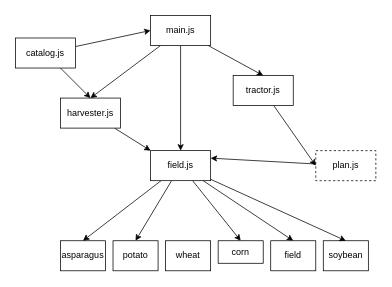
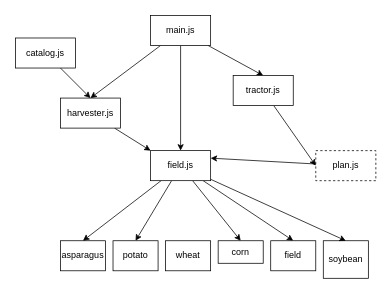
  <mxCell id="0" />
  <mxCell id="1" parent="0" />
  <mxCell id="2" style="edgeStyle=none;html=1;entryX=0.5;entryY=0;entryDx=0;entryDy=0;" edge="1" parent="1" source="5" target="21"><mxGeometry relative="1" as="geometry" /></mxCell>
  <mxCell id="3" style="edgeStyle=none;html=1;entryX=0.5;entryY=0;entryDx=0;entryDy=0;" edge="1" parent="1" source="5" target="23"><mxGeometry relative="1" as="geometry" /></mxCell>
  <mxCell id="4" style="edgeStyle=none;html=1;entryX=0.5;entryY=0;entryDx=0;entryDy=0;" edge="1" parent="1" source="5" target="17"><mxGeometry relative="1" as="geometry" /></mxCell>
  <mxCell id="5" value="main.js" style="whiteSpace=wrap;html=1;" vertex="1" parent="1"><mxGeometry x="200" y="20" width="80" height="40" as="geometry" /></mxCell>
  <mxCell id="6" style="edgeStyle=none;html=1;entryX=1;entryY=0.25;entryDx=0;entryDy=0;" edge="1" parent="1" source="7" target="17"><mxGeometry relative="1" as="geometry"><mxPoint x="290" y="200" as="targetPoint" /></mxGeometry></mxCell>
  <mxCell id="7" value="plan.js" style="whiteSpace=wrap;html=1;dashed=1;" vertex="1" parent="1"><mxGeometry x="420" y="200" width="80" height="40" as="geometry" /></mxCell>
  <mxCell id="8" value="potato" style="whiteSpace=wrap;html=1;" vertex="1" parent="1"><mxGeometry x="150" y="320" width="60" height="40" as="geometry" /></mxCell>
- <mxCell id="9" value="soybean" style="whiteSpace=wrap;html=1;" vertex="1" parent="1"><mxGeometry x="430" y="320" width="60" height="40" as="geometry" /></mxCell>
+ <mxCell id="9" value="soybean" style="whiteSpace=wrap;html=1;" vertex="1" parent="1"><mxGeometry x="430" y="320" width="60" height="50" as="geometry" /></mxCell>
  <mxCell id="10" value="asparagus" style="whiteSpace=wrap;html=1;" vertex="1" parent="1"><mxGeometry x="80" y="320" width="60" height="40" as="geometry" /></mxCell>
  <mxCell id="11" value="corn" style="whiteSpace=wrap;html=1;" vertex="1" parent="1"><mxGeometry x="290" y="320" width="60" height="30" as="geometry" /></mxCell>
  <mxCell id="12" style="edgeStyle=none;html=1;entryX=0.5;entryY=0;entryDx=0;entryDy=0;" edge="1" parent="1" source="17" target="9"><mxGeometry relative="1" as="geometry" /></mxCell>
  <mxCell id="13" style="edgeStyle=none;html=1;entryX=0.5;entryY=0;entryDx=0;entryDy=0;" edge="1" parent="1" source="17" target="18"><mxGeometry relative="1" as="geometry" /></mxCell>
  <mxCell id="14" style="edgeStyle=none;html=1;entryX=0.5;entryY=0;entryDx=0;entryDy=0;" edge="1" parent="1" source="17" target="11"><mxGeometry relative="1" as="geometry" /></mxCell>
  <mxCell id="15" style="edgeStyle=none;html=1;entryX=0.5;entryY=0;entryDx=0;entryDy=0;" edge="1" parent="1" source="17" target="8"><mxGeometry relative="1" as="geometry" /></mxCell>
  <mxCell id="16" style="edgeStyle=none;html=1;entryX=0.5;entryY=0;entryDx=0;entryDy=0;" edge="1" parent="1" source="17" target="10"><mxGeometry relative="1" as="geometry" /></mxCell>
  <mxCell id="17" value="field.js" style="whiteSpace=wrap;html=1;" vertex="1" parent="1"><mxGeometry x="200" y="200" width="80" height="40" as="geometry" /></mxCell>
  <mxCell id="18" value="field" style="whiteSpace=wrap;html=1;" vertex="1" parent="1"><mxGeometry x="360" y="320" width="60" height="40" as="geometry" /></mxCell>
  <mxCell id="19" value="wheat" style="whiteSpace=wrap;html=1;" vertex="1" parent="1"><mxGeometry x="220" y="320" width="60" height="40" as="geometry" /></mxCell>
  <mxCell id="20" style="edgeStyle=none;html=1;entryX=0;entryY=0.5;entryDx=0;entryDy=0;" edge="1" parent="1" source="21" target="7"><mxGeometry relative="1" as="geometry" /></mxCell>
  <mxCell id="21" value="tractor.js" style="whiteSpace=wrap;html=1;" vertex="1" parent="1"><mxGeometry x="310" y="100" width="80" height="40" as="geometry" /></mxCell>
  <mxCell id="22" style="edgeStyle=none;html=1;entryX=0;entryY=0;entryDx=0;entryDy=0;" edge="1" parent="1" source="23" target="17"><mxGeometry relative="1" as="geometry" /></mxCell>
  <mxCell id="23" value="harvester.js" style="whiteSpace=wrap;html=1;" vertex="1" parent="1"><mxGeometry x="80" y="130" width="80" height="40" as="geometry" /></mxCell>
  <mxCell id="24" style="edgeStyle=none;html=1;entryX=0.5;entryY=0;entryDx=0;entryDy=0;" edge="1" parent="1" source="26" target="23"><mxGeometry relative="1" as="geometry" /></mxCell>
- <mxCell id="25" style="edgeStyle=none;html=1;entryX=0;entryY=0.5;entryDx=0;entryDy=0;" edge="1" parent="1" source="26" target="5"><mxGeometry relative="1" as="geometry" /></mxCell>
  <mxCell id="26" value="catalog.js" style="whiteSpace=wrap;html=1;" vertex="1" parent="1"><mxGeometry x="20" y="50" width="80" height="40" as="geometry" /></mxCell>
